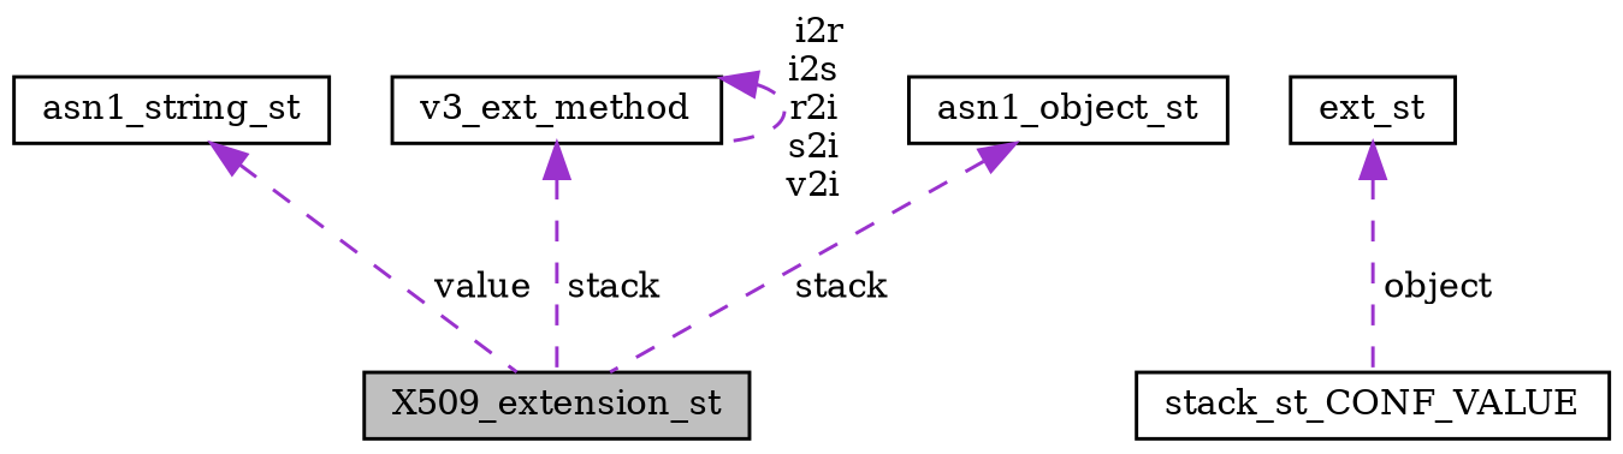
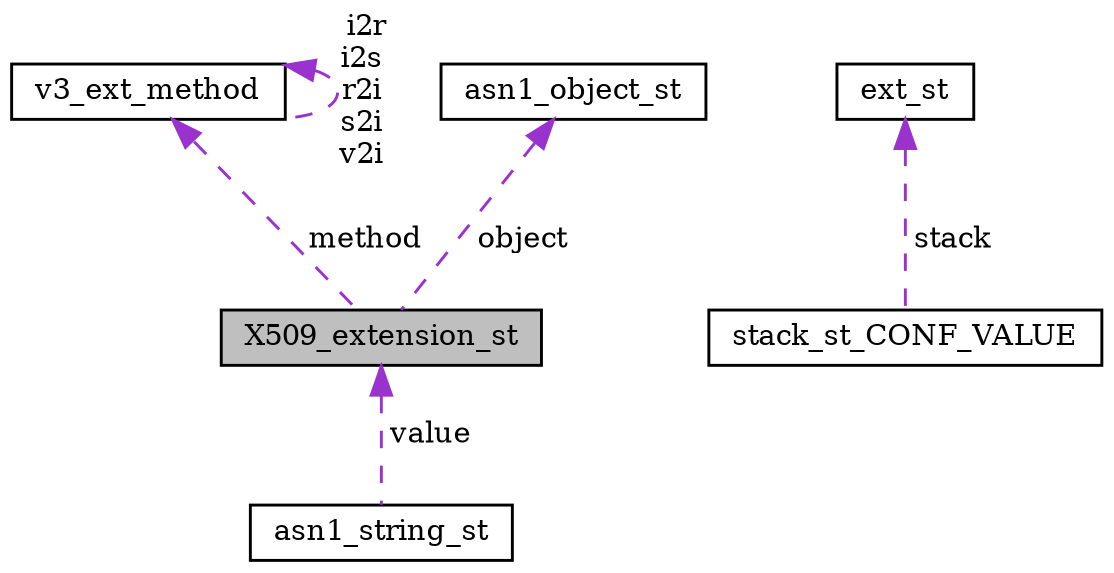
  digraph {
    fontname="DejaVu Serif"
    node [color=black fillcolor=white fontname="DejaVu Serif" fontsize=10 shape=record style=filled]
    edge [color=darkorchid3 dir=back fontname="DejaVu Serif" fontsize=10 labelfontname=Helvetica labelfontsize=10 style=dashed]
    n1 [fillcolor=grey75 fontcolor=black height=0.2 label=X509_extension_st width=0.4]
    n2 [height=0.2 label=asn1_string_st width=0.4]
    n3 [height=0.2 label=v3_ext_method width=0.4]
    n4 [height=0.2 label=stack_st_CONF_VALUE width=0.4]
    n5 [height=0.2 label=ext_st width=0.4]
    n6 [height=0.2 label=asn1_object_st width=0.4]
-   n2 -> n1 [label=" value"]
-   n3 -> n1 [label=" stack"]
+   n1 -> n2 [label=" value"]
+   n3 -> n1 [label=" method"]
    n3 -> n3 [label=" i2r\ni2s\nr2i\ns2i\nv2i"]
-   n5 -> n4 [label=" object"]
-   n6 -> n1 [label=" stack"]
+   n5 -> n4 [label=" stack"]
+   n6 -> n1 [label=" object"]
  }
